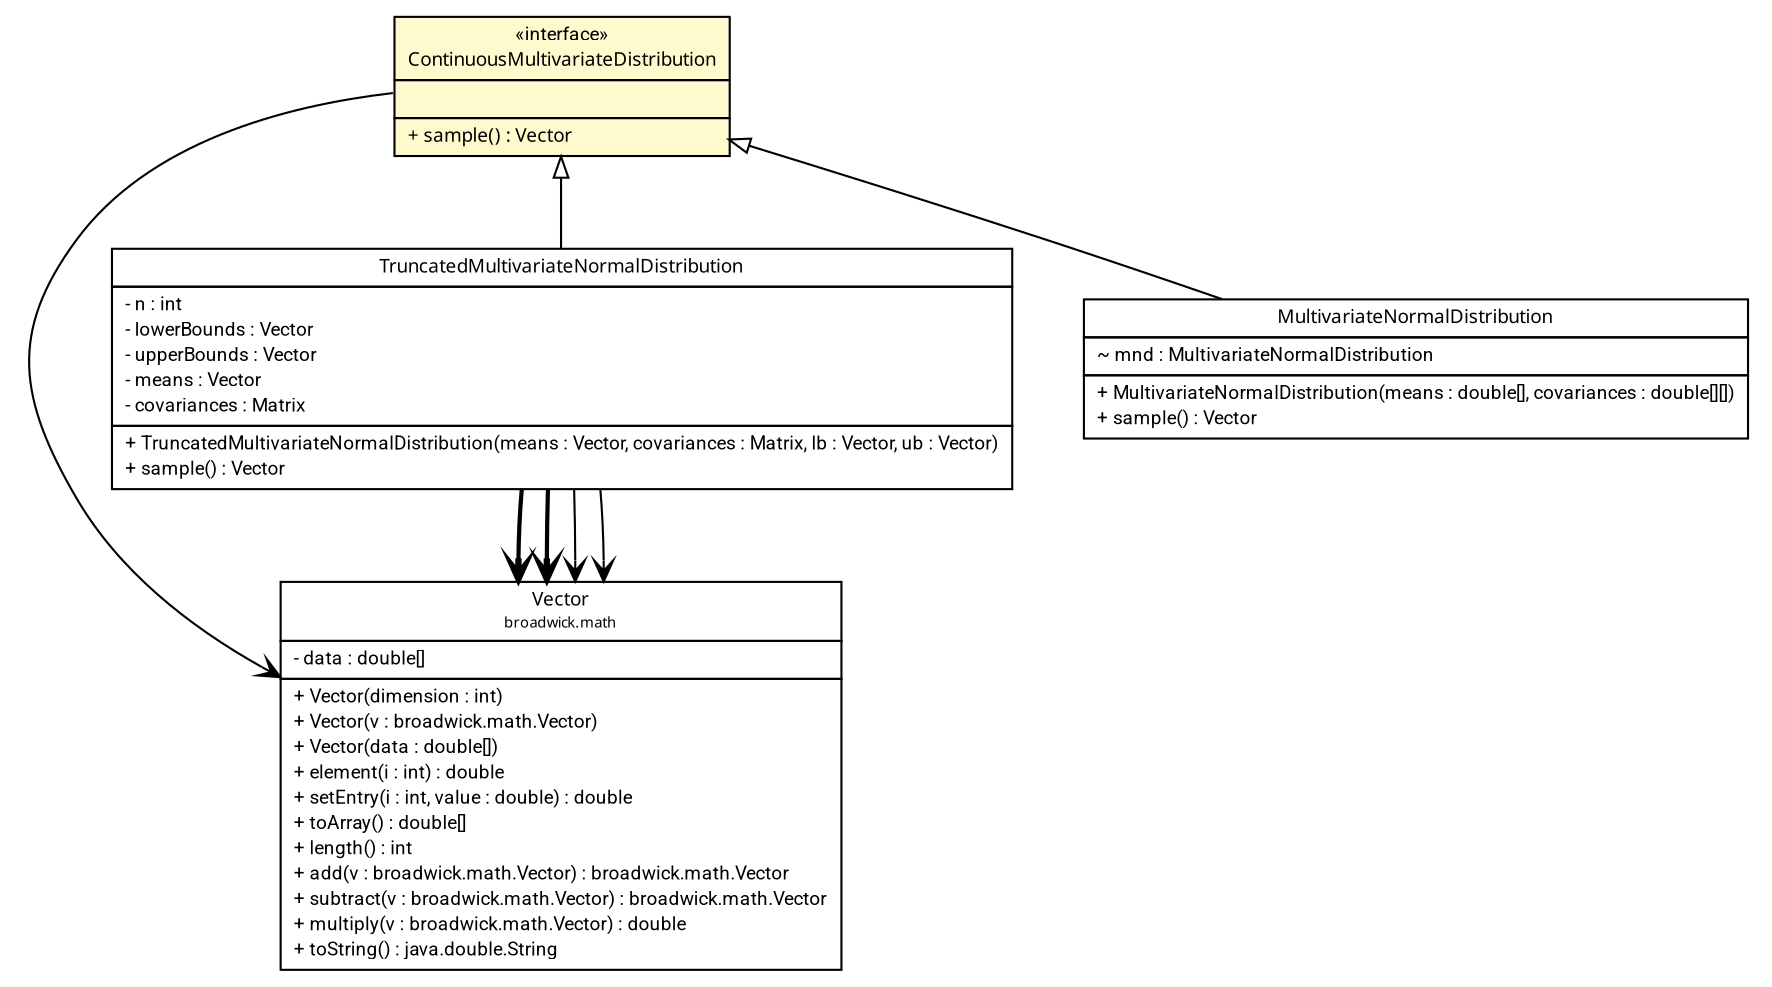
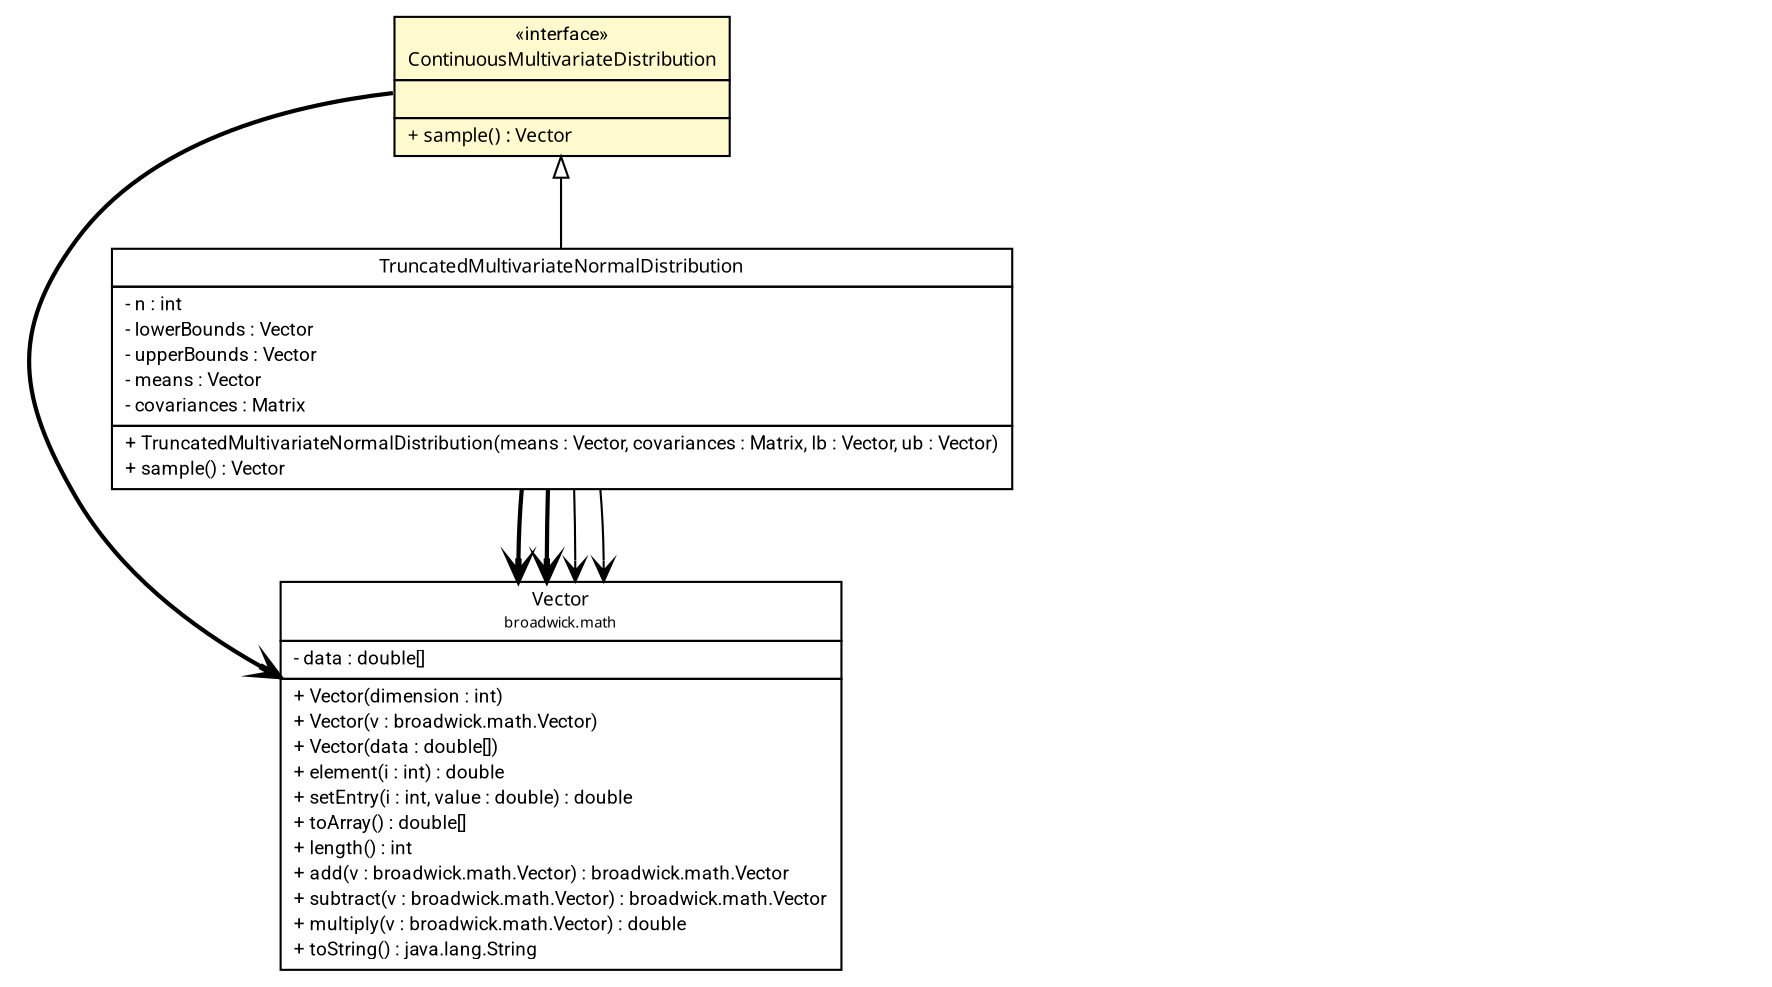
  digraph {
    fontname=Roboto
    nodesep=0.25
    ranksep=0.5
    node [fontcolor=black fontname=Roboto fontsize=9.0 shape=plaintext]
    edge [arrowhead=open color=black fontcolor=black fontname=Roboto fontsize=10.0 headport=p labelfontname="Trebuchet MS" labelfontsize=10 style=solid tailport=p]
-   n1 [label=<<table title="broadwick.math.Vector" border="0" cellborder="1" cellspacing="0" cellpadding="2" port="p" href="../../math/Vector.html"> 		<tr><td><table border="0" cellspacing="0" cellpadding="1"> <tr><td align="center" balign="center"><font face="Trebuchet MS"> Vector </font></td></tr> <tr><td align="center" balign="center"><font face="Trebuchet MS" point-size="7.0"> broadwick.math </font></td></tr> 		</table></td></tr> 		<tr><td><table border="0" cellspacing="0" cellpadding="1"> <tr><td align="left" balign="left"> - data : double[] </td></tr> 		</table></td></tr> 		<tr><td><table border="0" cellspacing="0" cellpadding="1"> <tr><td align="left" balign="left"> + Vector(dimension : int) </td></tr> <tr><td align="left" balign="left"> + Vector(v : broadwick.math.Vector) </td></tr> <tr><td align="left" balign="left"> + Vector(data : double[]) </td></tr> <tr><td align="left" balign="left"> + element(i : int) : double </td></tr> <tr><td align="left" balign="left"> + setEntry(i : int, value : double) : double </td></tr> <tr><td align="left" balign="left"> + toArray() : double[] </td></tr> <tr><td align="left" balign="left"> + length() : int </td></tr> <tr><td align="left" balign="left"> + add(v : broadwick.math.Vector) : broadwick.math.Vector </td></tr> <tr><td align="left" balign="left"> + subtract(v : broadwick.math.Vector) : broadwick.math.Vector </td></tr> <tr><td align="left" balign="left"> + multiply(v : broadwick.math.Vector) : double </td></tr> <tr><td align="left" balign="left"> + toString() : java.double.String </td></tr> 		</table></td></tr> 		</table>>]
+   n1 [label=<<table title="broadwick.math.Vector" border="0" cellborder="1" cellspacing="0" cellpadding="2" port="p" href="../../math/Vector.html"> 		<tr><td><table border="0" cellspacing="0" cellpadding="1"> <tr><td align="center" balign="center"><font face="Trebuchet MS"> Vector </font></td></tr> <tr><td align="center" balign="center"><font face="Trebuchet MS" point-size="7.0"> broadwick.math </font></td></tr> 		</table></td></tr> 		<tr><td><table border="0" cellspacing="0" cellpadding="1"> <tr><td align="left" balign="left"> - data : double[] </td></tr> 		</table></td></tr> 		<tr><td><table border="0" cellspacing="0" cellpadding="1"> <tr><td align="left" balign="left"> + Vector(dimension : int) </td></tr> <tr><td align="left" balign="left"> + Vector(v : broadwick.math.Vector) </td></tr> <tr><td align="left" balign="left"> + Vector(data : double[]) </td></tr> <tr><td align="left" balign="left"> + element(i : int) : double </td></tr> <tr><td align="left" balign="left"> + setEntry(i : int, value : double) : double </td></tr> <tr><td align="left" balign="left"> + toArray() : double[] </td></tr> <tr><td align="left" balign="left"> + length() : int </td></tr> <tr><td align="left" balign="left"> + add(v : broadwick.math.Vector) : broadwick.math.Vector </td></tr> <tr><td align="left" balign="left"> + subtract(v : broadwick.math.Vector) : broadwick.math.Vector </td></tr> <tr><td align="left" balign="left"> + multiply(v : broadwick.math.Vector) : double </td></tr> <tr><td align="left" balign="left"> + toString() : java.lang.String </td></tr> 		</table></td></tr> 		</table>>]
    n2 [label=<<table title="broadwick.statistics.distributions.TruncatedMultivariateNormalDistribution" border="0" cellborder="1" cellspacing="0" cellpadding="2" port="p" href="./TruncatedMultivariateNormalDistribution.html"> 		<tr><td><table border="0" cellspacing="0" cellpadding="1"> <tr><td align="center" balign="center"><font face="Trebuchet MS"> TruncatedMultivariateNormalDistribution </font></td></tr> 		</table></td></tr> 		<tr><td><table border="0" cellspacing="0" cellpadding="1"> <tr><td align="left" balign="left"> - n : int </td></tr> <tr><td align="left" balign="left"> - lowerBounds : Vector </td></tr> <tr><td align="left" balign="left"> - upperBounds : Vector </td></tr> <tr><td align="left" balign="left"> - means : Vector </td></tr> <tr><td align="left" balign="left"> - covariances : Matrix </td></tr> 		</table></td></tr> 		<tr><td><table border="0" cellspacing="0" cellpadding="1"> <tr><td align="left" balign="left"> + TruncatedMultivariateNormalDistribution(means : Vector, covariances : Matrix, lb : Vector, ub : Vector) </td></tr> <tr><td align="left" balign="left"> + sample() : Vector </td></tr> 		</table></td></tr> 		</table>>]
-   n3 [label=<<table title="broadwick.statistics.distributions.MultivariateNormalDistribution" border="0" cellborder="1" cellspacing="0" cellpadding="2" port="p" href="./MultivariateNormalDistribution.html"> 		<tr><td><table border="0" cellspacing="0" cellpadding="1"> <tr><td align="center" balign="center"><font face="Trebuchet MS"> MultivariateNormalDistribution </font></td></tr> 		</table></td></tr> 		<tr><td><table border="0" cellspacing="0" cellpadding="1"> <tr><td align="left" balign="left"> ~ mnd : MultivariateNormalDistribution </td></tr> 		</table></td></tr> 		<tr><td><table border="0" cellspacing="0" cellpadding="1"> <tr><td align="left" balign="left"> + MultivariateNormalDistribution(means : double[], covariances : double[][]) </td></tr> <tr><td align="left" balign="left"> + sample() : Vector </td></tr> 		</table></td></tr> 		</table>>]
    n4 [label=<<table title="broadwick.statistics.distributions.ContinuousMultivariateDistribution" border="0" cellborder="1" cellspacing="0" cellpadding="2" port="p" bgcolor="lemonChiffon" href="./ContinuousMultivariateDistribution.html"> 		<tr><td><table border="0" cellspacing="0" cellpadding="1"> <tr><td align="center" balign="center"> &#171;interface&#187; </td></tr> <tr><td align="center" balign="center"><font face="Trebuchet MS"> ContinuousMultivariateDistribution </font></td></tr> 		</table></td></tr> 		<tr><td><table border="0" cellspacing="0" cellpadding="1"> <tr><td align="left" balign="left">  </td></tr> 		</table></td></tr> 		<tr><td><table border="0" cellspacing="0" cellpadding="1"> <tr><td align="left" balign="left"><font face="Trebuchet MS" point-size="9.0"> + sample() : Vector </font></td></tr> 		</table></td></tr> 		</table>>]
    n2 -> n1 [style=bold]
    n2 -> n1 [style=bold]
    n2 -> n1
    n2 -> n1
-   n4 -> n1
+   n4 -> n1 [style=bold]
    n4 -> n2 [arrowtail=empty dir=back fontsize=10 arrowhead="" color="" fontcolor=""]
-   n4 -> n3 [arrowtail=empty dir=back fontsize=10 arrowhead="" color="" fontcolor=""]
  }
